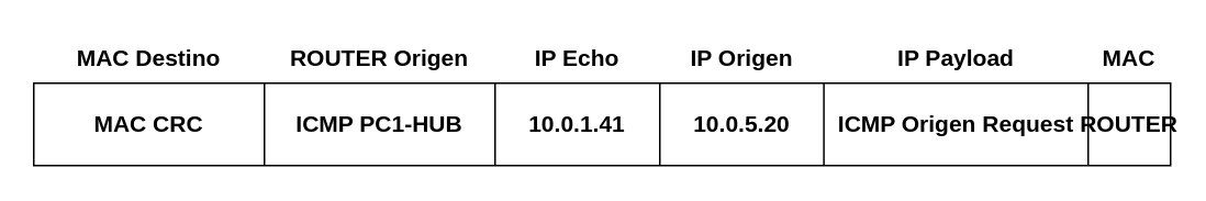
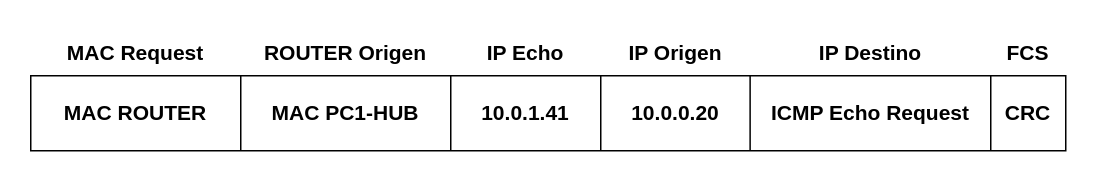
  <mxCell id="0" />
  <mxCell id="1" parent="0" />
  <mxCell id="2" value="" style="rounded=0;whiteSpace=wrap;html=1;" parent="1" vertex="1"><mxGeometry x="20" y="50" width="690" height="50" as="geometry" /></mxCell>
  <mxCell id="3" value="" style="endArrow=none;html=1;rounded=0;" parent="1" edge="1"><mxGeometry width="50" height="50" relative="1" as="geometry"><mxPoint x="160" y="100" as="sourcePoint" /><mxPoint x="160" y="50" as="targetPoint" /></mxGeometry></mxCell>
- <mxCell id="4" value="MAC Destino" style="text;html=1;align=center;verticalAlign=middle;whiteSpace=wrap;rounded=0;fontStyle=1;fontSize=14;" parent="1" vertex="1"><mxGeometry x="20" y="20" width="140" height="30" as="geometry" /></mxCell>
+ <mxCell id="4" value="MAC Request" style="text;html=1;align=center;verticalAlign=middle;whiteSpace=wrap;rounded=0;fontStyle=1;fontSize=14;" parent="1" vertex="1"><mxGeometry x="20" y="20" width="140" height="30" as="geometry" /></mxCell>
  <mxCell id="5" value="" style="endArrow=none;html=1;rounded=0;" parent="1" edge="1"><mxGeometry width="50" height="50" relative="1" as="geometry"><mxPoint x="300" y="100" as="sourcePoint" /><mxPoint x="300" y="50" as="targetPoint" /></mxGeometry></mxCell>
  <mxCell id="6" value="" style="endArrow=none;html=1;rounded=0;" parent="1" edge="1"><mxGeometry width="50" height="50" relative="1" as="geometry"><mxPoint x="400" y="100" as="sourcePoint" /><mxPoint x="400" y="50" as="targetPoint" /></mxGeometry></mxCell>
  <mxCell id="7" value="ROUTER Origen" style="text;html=1;align=center;verticalAlign=middle;whiteSpace=wrap;rounded=0;fontStyle=1;fontSize=14;" parent="1" vertex="1"><mxGeometry x="160" y="20" width="140" height="30" as="geometry" /></mxCell>
- <mxCell id="8" value="MAC CRC" style="text;html=1;align=center;verticalAlign=middle;whiteSpace=wrap;rounded=0;fontStyle=1;fontSize=14;" parent="1" vertex="1"><mxGeometry x="20" y="50" width="140" height="50" as="geometry" /></mxCell>
- <mxCell id="9" value="ICMP PC1-HUB" style="text;html=1;align=center;verticalAlign=middle;whiteSpace=wrap;rounded=0;fontStyle=1;fontSize=14;" parent="1" vertex="1"><mxGeometry x="160" y="50" width="140" height="50" as="geometry" /></mxCell>
+ <mxCell id="8" value="MAC ROUTER" style="text;html=1;align=center;verticalAlign=middle;whiteSpace=wrap;rounded=0;fontStyle=1;fontSize=14;" parent="1" vertex="1"><mxGeometry x="20" y="50" width="140" height="50" as="geometry" /></mxCell>
+ <mxCell id="9" value="MAC PC1-HUB" style="text;html=1;align=center;verticalAlign=middle;whiteSpace=wrap;rounded=0;fontStyle=1;fontSize=14;" parent="1" vertex="1"><mxGeometry x="160" y="50" width="140" height="50" as="geometry" /></mxCell>
  <mxCell id="10" value="10.0.1.41" style="text;html=1;align=center;verticalAlign=middle;whiteSpace=wrap;rounded=0;fontStyle=1;fontSize=14;" parent="1" vertex="1"><mxGeometry x="300" y="50" width="100" height="50" as="geometry" /></mxCell>
  <mxCell id="11" value="" style="endArrow=none;html=1;rounded=0;" parent="1" edge="1"><mxGeometry width="50" height="50" relative="1" as="geometry"><mxPoint x="660" y="100" as="sourcePoint" /><mxPoint x="660" y="50" as="targetPoint" /></mxGeometry></mxCell>
- <mxCell id="12" value="ICMP Origen Request" style="text;html=1;align=center;verticalAlign=middle;whiteSpace=wrap;rounded=0;fontStyle=1;fontSize=14;" parent="1" vertex="1"><mxGeometry x="500" y="50" width="160" height="50" as="geometry" /></mxCell>
- <mxCell id="13" value="ROUTER" style="text;html=1;align=center;verticalAlign=middle;whiteSpace=wrap;rounded=0;fontStyle=1;fontSize=14;" parent="1" vertex="1"><mxGeometry x="660" y="50" width="50" height="50" as="geometry" /></mxCell>
+ <mxCell id="12" value="ICMP Echo Request" style="text;html=1;align=center;verticalAlign=middle;whiteSpace=wrap;rounded=0;fontStyle=1;fontSize=14;" parent="1" vertex="1"><mxGeometry x="500" y="50" width="160" height="50" as="geometry" /></mxCell>
+ <mxCell id="13" value="CRC" style="text;html=1;align=center;verticalAlign=middle;whiteSpace=wrap;rounded=0;fontStyle=1;fontSize=14;" parent="1" vertex="1"><mxGeometry x="660" y="50" width="50" height="50" as="geometry" /></mxCell>
  <mxCell id="14" value="" style="endArrow=none;html=1;rounded=0;" parent="1" edge="1"><mxGeometry width="50" height="50" relative="1" as="geometry"><mxPoint x="499.58" y="100" as="sourcePoint" /><mxPoint x="499.58" y="50" as="targetPoint" /></mxGeometry></mxCell>
- <mxCell id="15" value="10.0.5.20" style="text;html=1;align=center;verticalAlign=middle;whiteSpace=wrap;rounded=0;fontStyle=1;fontSize=14;" parent="1" vertex="1"><mxGeometry x="400" y="50" width="100" height="50" as="geometry" /></mxCell>
+ <mxCell id="15" value="10.0.0.20" style="text;html=1;align=center;verticalAlign=middle;whiteSpace=wrap;rounded=0;fontStyle=1;fontSize=14;" parent="1" vertex="1"><mxGeometry x="400" y="50" width="100" height="50" as="geometry" /></mxCell>
  <mxCell id="16" value="IP Echo" style="text;html=1;align=center;verticalAlign=middle;whiteSpace=wrap;rounded=0;fontStyle=1;fontSize=14;" parent="1" vertex="1"><mxGeometry x="300" y="20" width="100" height="30" as="geometry" /></mxCell>
  <mxCell id="17" value="IP Origen" style="text;html=1;align=center;verticalAlign=middle;whiteSpace=wrap;rounded=0;fontStyle=1;fontSize=14;" parent="1" vertex="1"><mxGeometry x="400" y="20" width="100" height="30" as="geometry" /></mxCell>
- <mxCell id="18" value="IP Payload" style="text;html=1;align=center;verticalAlign=middle;whiteSpace=wrap;rounded=0;fontStyle=1;fontSize=14;" parent="1" vertex="1"><mxGeometry x="500" y="20" width="160" height="30" as="geometry" /></mxCell>
- <mxCell id="19" value="MAC" style="text;html=1;align=center;verticalAlign=middle;whiteSpace=wrap;rounded=0;fontStyle=1;fontSize=14;" parent="1" vertex="1"><mxGeometry x="660" y="20" width="50" height="30" as="geometry" /></mxCell>
+ <mxCell id="18" value="IP Destino" style="text;html=1;align=center;verticalAlign=middle;whiteSpace=wrap;rounded=0;fontStyle=1;fontSize=14;" parent="1" vertex="1"><mxGeometry x="500" y="20" width="160" height="30" as="geometry" /></mxCell>
+ <mxCell id="19" value="FCS" style="text;html=1;align=center;verticalAlign=middle;whiteSpace=wrap;rounded=0;fontStyle=1;fontSize=14;" parent="1" vertex="1"><mxGeometry x="660" y="20" width="50" height="30" as="geometry" /></mxCell>
